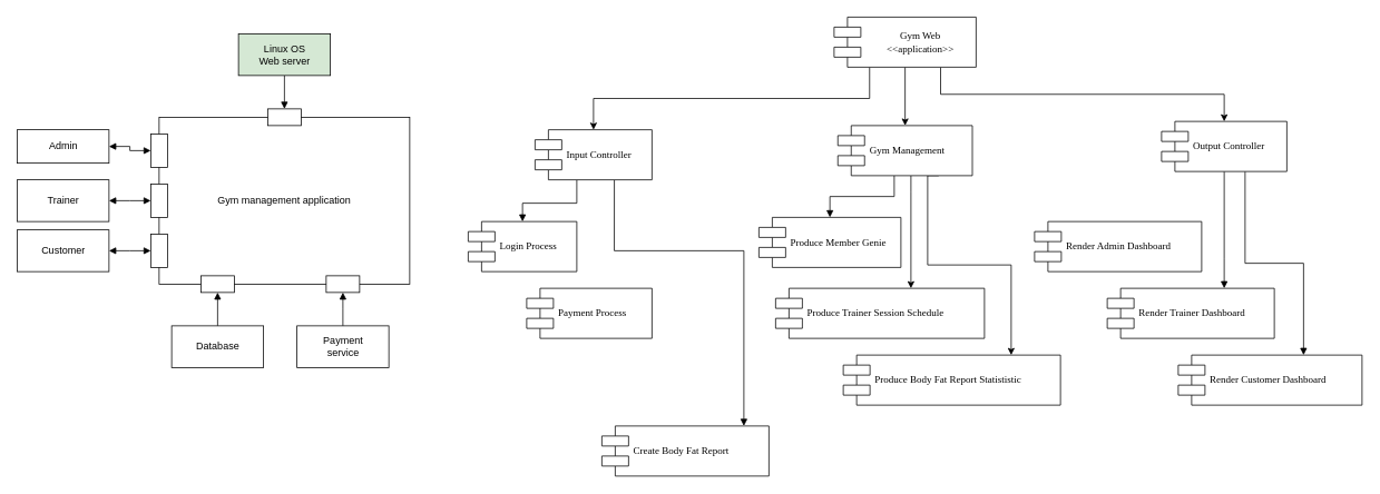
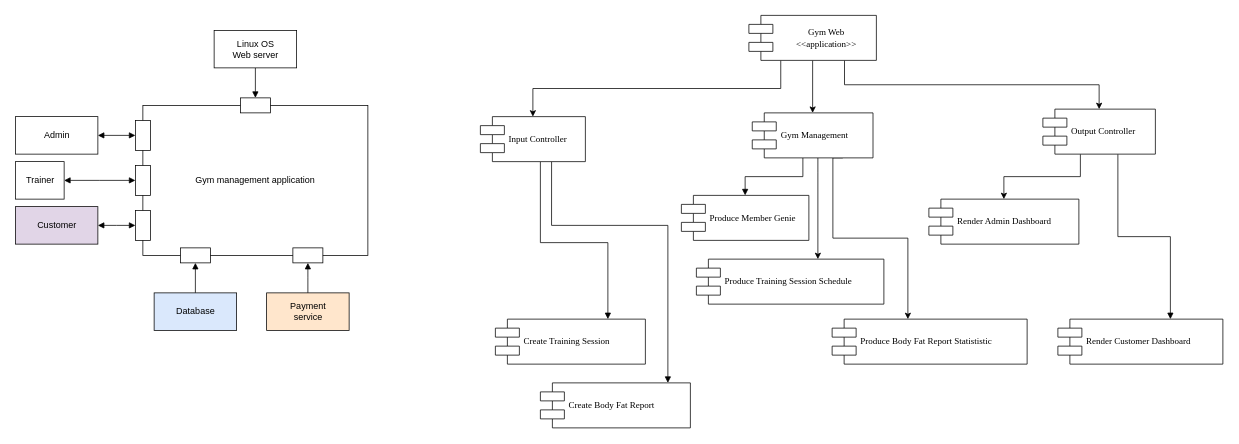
  <mxCell id="0" />
  <mxCell id="1" parent="0" />
  <mxCell id="2" value="" style="rounded=0;whiteSpace=wrap;html=1;" vertex="1" parent="1"><mxGeometry x="190" y="140" width="300" height="200" as="geometry" /></mxCell>
  <mxCell id="3" value="Gym management application" style="text;html=1;strokeColor=none;fillColor=none;align=center;verticalAlign=middle;whiteSpace=wrap;rounded=0;" vertex="1" parent="1"><mxGeometry x="190" y="140" width="300" height="200" as="geometry" /></mxCell>
  <mxCell id="4" value="" style="rounded=0;whiteSpace=wrap;html=1;" vertex="1" parent="1"><mxGeometry x="180" y="280" width="20" height="40" as="geometry" /></mxCell>
  <mxCell id="5" value="" style="rounded=0;whiteSpace=wrap;html=1;" vertex="1" parent="1"><mxGeometry x="180" y="220" width="20" height="40" as="geometry" /></mxCell>
  <mxCell id="6" value="" style="rounded=0;whiteSpace=wrap;html=1;" vertex="1" parent="1"><mxGeometry x="180" y="160" width="20" height="40" as="geometry" /></mxCell>
  <mxCell id="7" value="" style="rounded=0;whiteSpace=wrap;html=1;direction=south;" vertex="1" parent="1"><mxGeometry x="320" y="130" width="40" height="20" as="geometry" /></mxCell>
  <mxCell id="8" value="" style="rounded=0;whiteSpace=wrap;html=1;direction=south;" vertex="1" parent="1"><mxGeometry x="240" y="330" width="40" height="20" as="geometry" /></mxCell>
  <mxCell id="9" value="" style="rounded=0;whiteSpace=wrap;html=1;direction=south;" vertex="1" parent="1"><mxGeometry x="390" y="330" width="40" height="20" as="geometry" /></mxCell>
  <mxCell id="10" style="edgeStyle=orthogonalEdgeStyle;rounded=0;orthogonalLoop=1;jettySize=auto;html=1;exitX=1;exitY=0.5;exitDx=0;exitDy=0;entryX=0;entryY=0.5;entryDx=0;entryDy=0;startArrow=block;startFill=1;endArrow=block;endFill=1;" edge="1" parent="1" source="11" target="6"><mxGeometry relative="1" as="geometry" /></mxCell>
- <mxCell id="11" value="Admin" style="html=1;" vertex="1" parent="1"><mxGeometry x="20" y="155" width="110" height="40" as="geometry" /></mxCell>
+ <mxCell id="11" value="Admin" style="html=1;" vertex="1" parent="1"><mxGeometry x="20" y="155" width="110" height="50" as="geometry" /></mxCell>
  <mxCell id="12" style="edgeStyle=orthogonalEdgeStyle;rounded=0;orthogonalLoop=1;jettySize=auto;html=1;exitX=1;exitY=0.5;exitDx=0;exitDy=0;entryX=0;entryY=0.5;entryDx=0;entryDy=0;startArrow=block;startFill=1;endArrow=block;endFill=1;" edge="1" parent="1" source="13"><mxGeometry relative="1" as="geometry"><mxPoint x="180" y="240" as="targetPoint" /></mxGeometry></mxCell>
- <mxCell id="13" value="Trainer" style="html=1;" vertex="1" parent="1"><mxGeometry x="20" y="215" width="110" height="50" as="geometry" /></mxCell>
+ <mxCell id="13" value="Trainer" style="html=1;" vertex="1" parent="1"><mxGeometry x="20" y="215" width="65" height="50" as="geometry" /></mxCell>
  <mxCell id="14" style="edgeStyle=orthogonalEdgeStyle;rounded=0;orthogonalLoop=1;jettySize=auto;html=1;exitX=1;exitY=0.5;exitDx=0;exitDy=0;entryX=0;entryY=0.5;entryDx=0;entryDy=0;startArrow=block;startFill=1;endArrow=block;endFill=1;" edge="1" parent="1" source="15"><mxGeometry relative="1" as="geometry"><mxPoint x="180" y="300" as="targetPoint" /></mxGeometry></mxCell>
- <mxCell id="15" value="Customer" style="html=1;" vertex="1" parent="1"><mxGeometry x="20" y="275" width="110" height="50" as="geometry" /></mxCell>
+ <mxCell id="15" value="Customer" style="html=1;fillColor=#e1d5e7;" vertex="1" parent="1"><mxGeometry x="20" y="275" width="110" height="50" as="geometry" /></mxCell>
  <mxCell id="16" style="edgeStyle=orthogonalEdgeStyle;rounded=0;orthogonalLoop=1;jettySize=auto;html=1;exitX=0.5;exitY=1;exitDx=0;exitDy=0;entryX=0;entryY=0.5;entryDx=0;entryDy=0;startArrow=none;startFill=0;endArrow=block;endFill=1;" edge="1" parent="1" source="17" target="7"><mxGeometry relative="1" as="geometry" /></mxCell>
- <mxCell id="17" value="Linux OS&lt;br&gt;Web server" style="html=1;fillColor=#d5e8d4;" vertex="1" parent="1"><mxGeometry x="285" y="40" width="110" height="50" as="geometry" /></mxCell>
+ <mxCell id="17" value="Linux OS&lt;br&gt;Web server" style="html=1;" vertex="1" parent="1"><mxGeometry x="285" y="40" width="110" height="50" as="geometry" /></mxCell>
  <mxCell id="18" style="edgeStyle=orthogonalEdgeStyle;rounded=0;orthogonalLoop=1;jettySize=auto;html=1;entryX=1;entryY=0.5;entryDx=0;entryDy=0;startArrow=none;startFill=0;endArrow=block;endFill=1;" edge="1" parent="1" source="19" target="8"><mxGeometry relative="1" as="geometry"><mxPoint x="260" y="500" as="targetPoint" /></mxGeometry></mxCell>
- <mxCell id="19" value="Database" style="html=1;" vertex="1" parent="1"><mxGeometry x="205" y="390" width="110" height="50" as="geometry" /></mxCell>
+ <mxCell id="19" value="Database" style="html=1;fillColor=#dae8fc;" vertex="1" parent="1"><mxGeometry x="205" y="390" width="110" height="50" as="geometry" /></mxCell>
  <mxCell id="20" style="edgeStyle=orthogonalEdgeStyle;rounded=0;orthogonalLoop=1;jettySize=auto;html=1;entryX=1;entryY=0.5;entryDx=0;entryDy=0;startArrow=none;startFill=0;endArrow=block;endFill=1;" edge="1" parent="1" source="21"><mxGeometry relative="1" as="geometry"><mxPoint x="410" y="350" as="targetPoint" /></mxGeometry></mxCell>
- <mxCell id="21" value="Payment&lt;br&gt;service" style="html=1;" vertex="1" parent="1"><mxGeometry x="355" y="390" width="110" height="50" as="geometry" /></mxCell>
- <mxCell id="22" style="edgeStyle=orthogonalEdgeStyle;rounded=0;orthogonalLoop=1;jettySize=auto;html=1;startArrow=none;startFill=0;endArrow=block;endFill=1;" edge="1" parent="1" source="25" target="30"><mxGeometry relative="1" as="geometry"><Array as="points"><mxPoint x="690" y="243" /><mxPoint x="625" y="243" /></Array></mxGeometry></mxCell>
+ <mxCell id="21" value="Payment&lt;br&gt;service" style="html=1;fillColor=#ffe6cc;" vertex="1" parent="1"><mxGeometry x="355" y="390" width="110" height="50" as="geometry" /></mxCell>
+ <mxCell id="23" style="edgeStyle=orthogonalEdgeStyle;rounded=0;orthogonalLoop=1;jettySize=auto;html=1;startArrow=none;startFill=0;endArrow=block;endFill=1;" edge="1" parent="1" source="25" target="42"><mxGeometry relative="1" as="geometry"><Array as="points"><mxPoint x="720" y="323" /><mxPoint x="810" y="323" /></Array></mxGeometry></mxCell>
  <mxCell id="24" style="edgeStyle=orthogonalEdgeStyle;rounded=0;orthogonalLoop=1;jettySize=auto;html=1;startArrow=none;startFill=0;endArrow=block;endFill=1;" edge="1" parent="1" target="43"><mxGeometry relative="1" as="geometry"><mxPoint x="734.941" y="215" as="sourcePoint" /><mxPoint x="894.941" y="500" as="targetPoint" /><Array as="points"><mxPoint x="735" y="300" /><mxPoint x="890" y="300" /></Array></mxGeometry></mxCell>
  <mxCell id="25" value="Input Controller" style="shape=component;align=left;spacingLeft=36;rounded=0;shadow=0;comic=0;labelBackgroundColor=none;strokeWidth=1;fontFamily=Verdana;fontSize=12;html=1;" vertex="1" parent="1"><mxGeometry x="640" y="155" width="140" height="60" as="geometry" /></mxCell>
- <mxCell id="27" style="edgeStyle=orthogonalEdgeStyle;rounded=0;orthogonalLoop=1;jettySize=auto;html=1;startArrow=none;startFill=0;endArrow=block;endFill=1;" edge="1" parent="1" source="29" target="45"><mxGeometry relative="1" as="geometry"><Array as="points"><mxPoint x="1465" y="310" /><mxPoint x="1465" y="310" /></Array></mxGeometry></mxCell>
+ <mxCell id="26" style="edgeStyle=orthogonalEdgeStyle;rounded=0;orthogonalLoop=1;jettySize=auto;html=1;entryX=0.5;entryY=0;entryDx=0;entryDy=0;" edge="1" parent="1" source="29" target="46"><mxGeometry relative="1" as="geometry"><Array as="points"><mxPoint x="1440" y="235" /><mxPoint x="1338" y="235" /></Array></mxGeometry></mxCell>
  <mxCell id="28" style="edgeStyle=orthogonalEdgeStyle;rounded=0;orthogonalLoop=1;jettySize=auto;html=1;startArrow=none;startFill=0;endArrow=block;endFill=1;" edge="1" parent="1" source="29" target="47"><mxGeometry relative="1" as="geometry"><Array as="points"><mxPoint x="1490" y="315" /><mxPoint x="1560" y="315" /></Array></mxGeometry></mxCell>
  <mxCell id="29" value="Output Controller" style="shape=component;align=left;spacingLeft=36;rounded=0;shadow=0;comic=0;labelBackgroundColor=none;strokeWidth=1;fontFamily=Verdana;fontSize=12;html=1;" vertex="1" parent="1"><mxGeometry x="1390" y="145" width="150" height="60" as="geometry" /></mxCell>
- <mxCell id="30" value="Login Process" style="shape=component;align=left;spacingLeft=36;rounded=0;shadow=0;comic=0;labelBackgroundColor=none;strokeWidth=1;fontFamily=Verdana;fontSize=12;html=1;" vertex="1" parent="1"><mxGeometry x="560" y="265" width="130" height="60" as="geometry" /></mxCell>
  <mxCell id="31" style="edgeStyle=orthogonalEdgeStyle;rounded=0;orthogonalLoop=1;jettySize=auto;html=1;" edge="1" parent="1" source="34" target="39"><mxGeometry relative="1" as="geometry"><Array as="points"><mxPoint x="1090" y="230" /><mxPoint x="1090" y="230" /></Array></mxGeometry></mxCell>
  <mxCell id="32" style="edgeStyle=orthogonalEdgeStyle;rounded=0;orthogonalLoop=1;jettySize=auto;html=1;exitX=0.75;exitY=1;exitDx=0;exitDy=0;" edge="1" parent="1" source="34" target="44"><mxGeometry relative="1" as="geometry"><Array as="points"><mxPoint x="1110" y="210" /><mxPoint x="1110" y="317" /><mxPoint x="1210" y="317" /></Array></mxGeometry></mxCell>
  <mxCell id="33" style="edgeStyle=orthogonalEdgeStyle;rounded=0;orthogonalLoop=1;jettySize=auto;html=1;startArrow=none;startFill=0;endArrow=block;endFill=1;" edge="1" parent="1" source="34" target="40"><mxGeometry relative="1" as="geometry"><Array as="points"><mxPoint x="1070" y="235" /><mxPoint x="993" y="235" /></Array></mxGeometry></mxCell>
  <mxCell id="34" value="Gym Management" style="shape=component;align=left;spacingLeft=36;rounded=0;shadow=0;comic=0;labelBackgroundColor=none;strokeWidth=1;fontFamily=Verdana;fontSize=12;html=1;" vertex="1" parent="1"><mxGeometry x="1002.5" y="150" width="161" height="60" as="geometry" /></mxCell>
  <mxCell id="35" style="edgeStyle=orthogonalEdgeStyle;rounded=0;orthogonalLoop=1;jettySize=auto;html=1;exitX=0.25;exitY=1;exitDx=0;exitDy=0;entryX=0.5;entryY=0;entryDx=0;entryDy=0;" edge="1" parent="1" source="38" target="25"><mxGeometry relative="1" as="geometry" /></mxCell>
  <mxCell id="36" style="edgeStyle=orthogonalEdgeStyle;rounded=0;orthogonalLoop=1;jettySize=auto;html=1;exitX=0.5;exitY=1;exitDx=0;exitDy=0;entryX=0.5;entryY=0;entryDx=0;entryDy=0;" edge="1" parent="1" source="38" target="34"><mxGeometry relative="1" as="geometry" /></mxCell>
  <mxCell id="37" style="edgeStyle=orthogonalEdgeStyle;rounded=0;orthogonalLoop=1;jettySize=auto;html=1;exitX=0.75;exitY=1;exitDx=0;exitDy=0;entryX=0.5;entryY=0;entryDx=0;entryDy=0;" edge="1" parent="1" source="38" target="29"><mxGeometry relative="1" as="geometry" /></mxCell>
  <mxCell id="38" value="Gym Web &lt;br&gt;&amp;lt;&amp;lt;application&amp;gt;&amp;gt;" style="shape=component;align=center;spacingLeft=36;rounded=0;shadow=0;comic=0;labelBackgroundColor=none;strokeWidth=1;fontFamily=Verdana;fontSize=12;html=1;" vertex="1" parent="1"><mxGeometry x="998" y="20" width="170" height="60" as="geometry" /></mxCell>
- <mxCell id="39" value="Produce Trainer Session Schedule" style="shape=component;align=left;spacingLeft=36;rounded=0;shadow=0;comic=0;labelBackgroundColor=none;strokeWidth=1;fontFamily=Verdana;fontSize=12;html=1;" vertex="1" parent="1"><mxGeometry x="928" y="345" width="250" height="60" as="geometry" /></mxCell>
+ <mxCell id="39" value="Produce Training Session Schedule" style="shape=component;align=left;spacingLeft=36;rounded=0;shadow=0;comic=0;labelBackgroundColor=none;strokeWidth=1;fontFamily=Verdana;fontSize=12;html=1;" vertex="1" parent="1"><mxGeometry x="928" y="345" width="250" height="60" as="geometry" /></mxCell>
  <mxCell id="40" value="Produce Member Genie" style="shape=component;align=left;spacingLeft=36;rounded=0;shadow=0;comic=0;labelBackgroundColor=none;strokeWidth=1;fontFamily=Verdana;fontSize=12;html=1;" vertex="1" parent="1"><mxGeometry x="908" y="260" width="170" height="60" as="geometry" /></mxCell>
- <mxCell id="41" value="Payment Process" style="shape=component;align=left;spacingLeft=36;rounded=0;shadow=0;comic=0;labelBackgroundColor=none;strokeWidth=1;fontFamily=Verdana;fontSize=12;html=1;" vertex="1" parent="1"><mxGeometry x="630" y="345" width="150" height="60" as="geometry" /></mxCell>
+ <mxCell id="42" value="Create Training Session" style="shape=component;align=left;spacingLeft=36;rounded=0;shadow=0;comic=0;labelBackgroundColor=none;strokeWidth=1;fontFamily=Verdana;fontSize=12;html=1;" vertex="1" parent="1"><mxGeometry x="660" y="425" width="200" height="60" as="geometry" /></mxCell>
  <mxCell id="43" value="Create Body Fat Report" style="shape=component;align=left;spacingLeft=36;rounded=0;shadow=0;comic=0;labelBackgroundColor=none;strokeWidth=1;fontFamily=Verdana;fontSize=12;html=1;" vertex="1" parent="1"><mxGeometry x="720" y="510" width="200" height="60" as="geometry" /></mxCell>
- <mxCell id="44" value="Produce Body Fat Report Statististic" style="shape=component;align=left;spacingLeft=36;rounded=0;shadow=0;comic=0;labelBackgroundColor=none;strokeWidth=1;fontFamily=Verdana;fontSize=12;html=1;" vertex="1" parent="1"><mxGeometry x="1009" y="425" width="260" height="60" as="geometry" /></mxCell>
- <mxCell id="45" value="Render Trainer Dashboard" style="shape=component;align=left;spacingLeft=36;rounded=0;shadow=0;comic=0;labelBackgroundColor=none;strokeWidth=1;fontFamily=Verdana;fontSize=12;html=1;" vertex="1" parent="1"><mxGeometry x="1325" y="345" width="200" height="60" as="geometry" /></mxCell>
+ <mxCell id="44" value="Produce Body Fat Report Statististic" style="shape=component;align=left;spacingLeft=36;rounded=0;shadow=0;comic=0;labelBackgroundColor=none;strokeWidth=1;fontFamily=Verdana;fontSize=12;html=1;" vertex="1" parent="1"><mxGeometry x="1109" y="425" width="260" height="60" as="geometry" /></mxCell>
  <mxCell id="46" value="Render Admin Dashboard" style="shape=component;align=left;spacingLeft=36;rounded=0;shadow=0;comic=0;labelBackgroundColor=none;strokeWidth=1;fontFamily=Verdana;fontSize=12;html=1;" vertex="1" parent="1"><mxGeometry x="1238" y="265" width="200" height="60" as="geometry" /></mxCell>
  <mxCell id="47" value="Render Customer Dashboard" style="shape=component;align=left;spacingLeft=36;rounded=0;shadow=0;comic=0;labelBackgroundColor=none;strokeWidth=1;fontFamily=Verdana;fontSize=12;html=1;" vertex="1" parent="1"><mxGeometry x="1410" y="425" width="220" height="60" as="geometry" /></mxCell>
